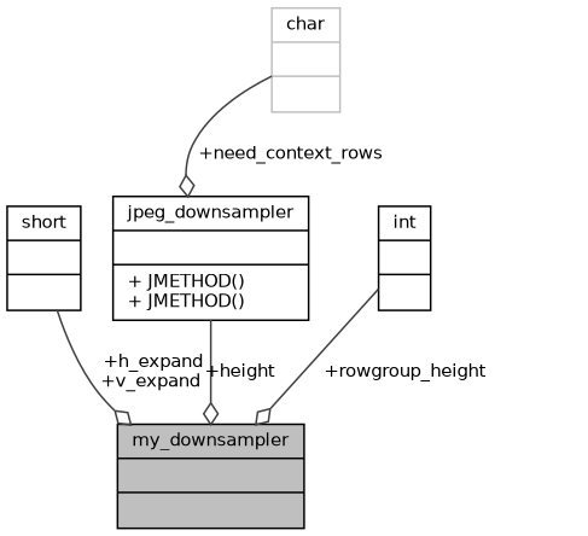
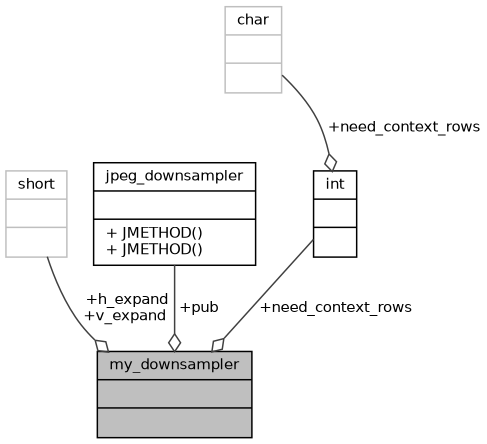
  digraph {
    node [color=black fontname=Helvetica fontsize=10 shape=record]
    edge [arrowhead=odiamond color=grey25 fontname=Helvetica fontsize=10 labelfontname=Helvetica labelfontsize=10 style=solid]
    n1 [fillcolor=grey75 fontcolor=black height=0.2 label="{my_downsampler\n||}" style=filled width=0.4]
-   n2 [height=0.2 label="{short\n||}" width=0.4]
+   n2 [color=grey75 height=0.2 label="{short\n||}" width=0.4]
    n3 [height=0.2 label="{jpeg_downsampler\n||+ JMETHOD()\l+ JMETHOD()\l}" width=0.4]
    n4 [color=grey75 height=0.2 label="{char\n||}" width=0.4]
    n5 [height=0.2 label="{int\n||}" width=0.4]
    n2 -> n1 [label=" +h_expand\n+v_expand"]
-   n3 -> n1 [label=" +height"]
-   n4 -> n3 [label=" +need_context_rows"]
-   n5 -> n1 [label=" +rowgroup_height"]
+   n3 -> n1 [label=" +pub"]
+   n4 -> n5 [label=" +need_context_rows"]
+   n5 -> n1 [label=" +need_context_rows"]
  }
